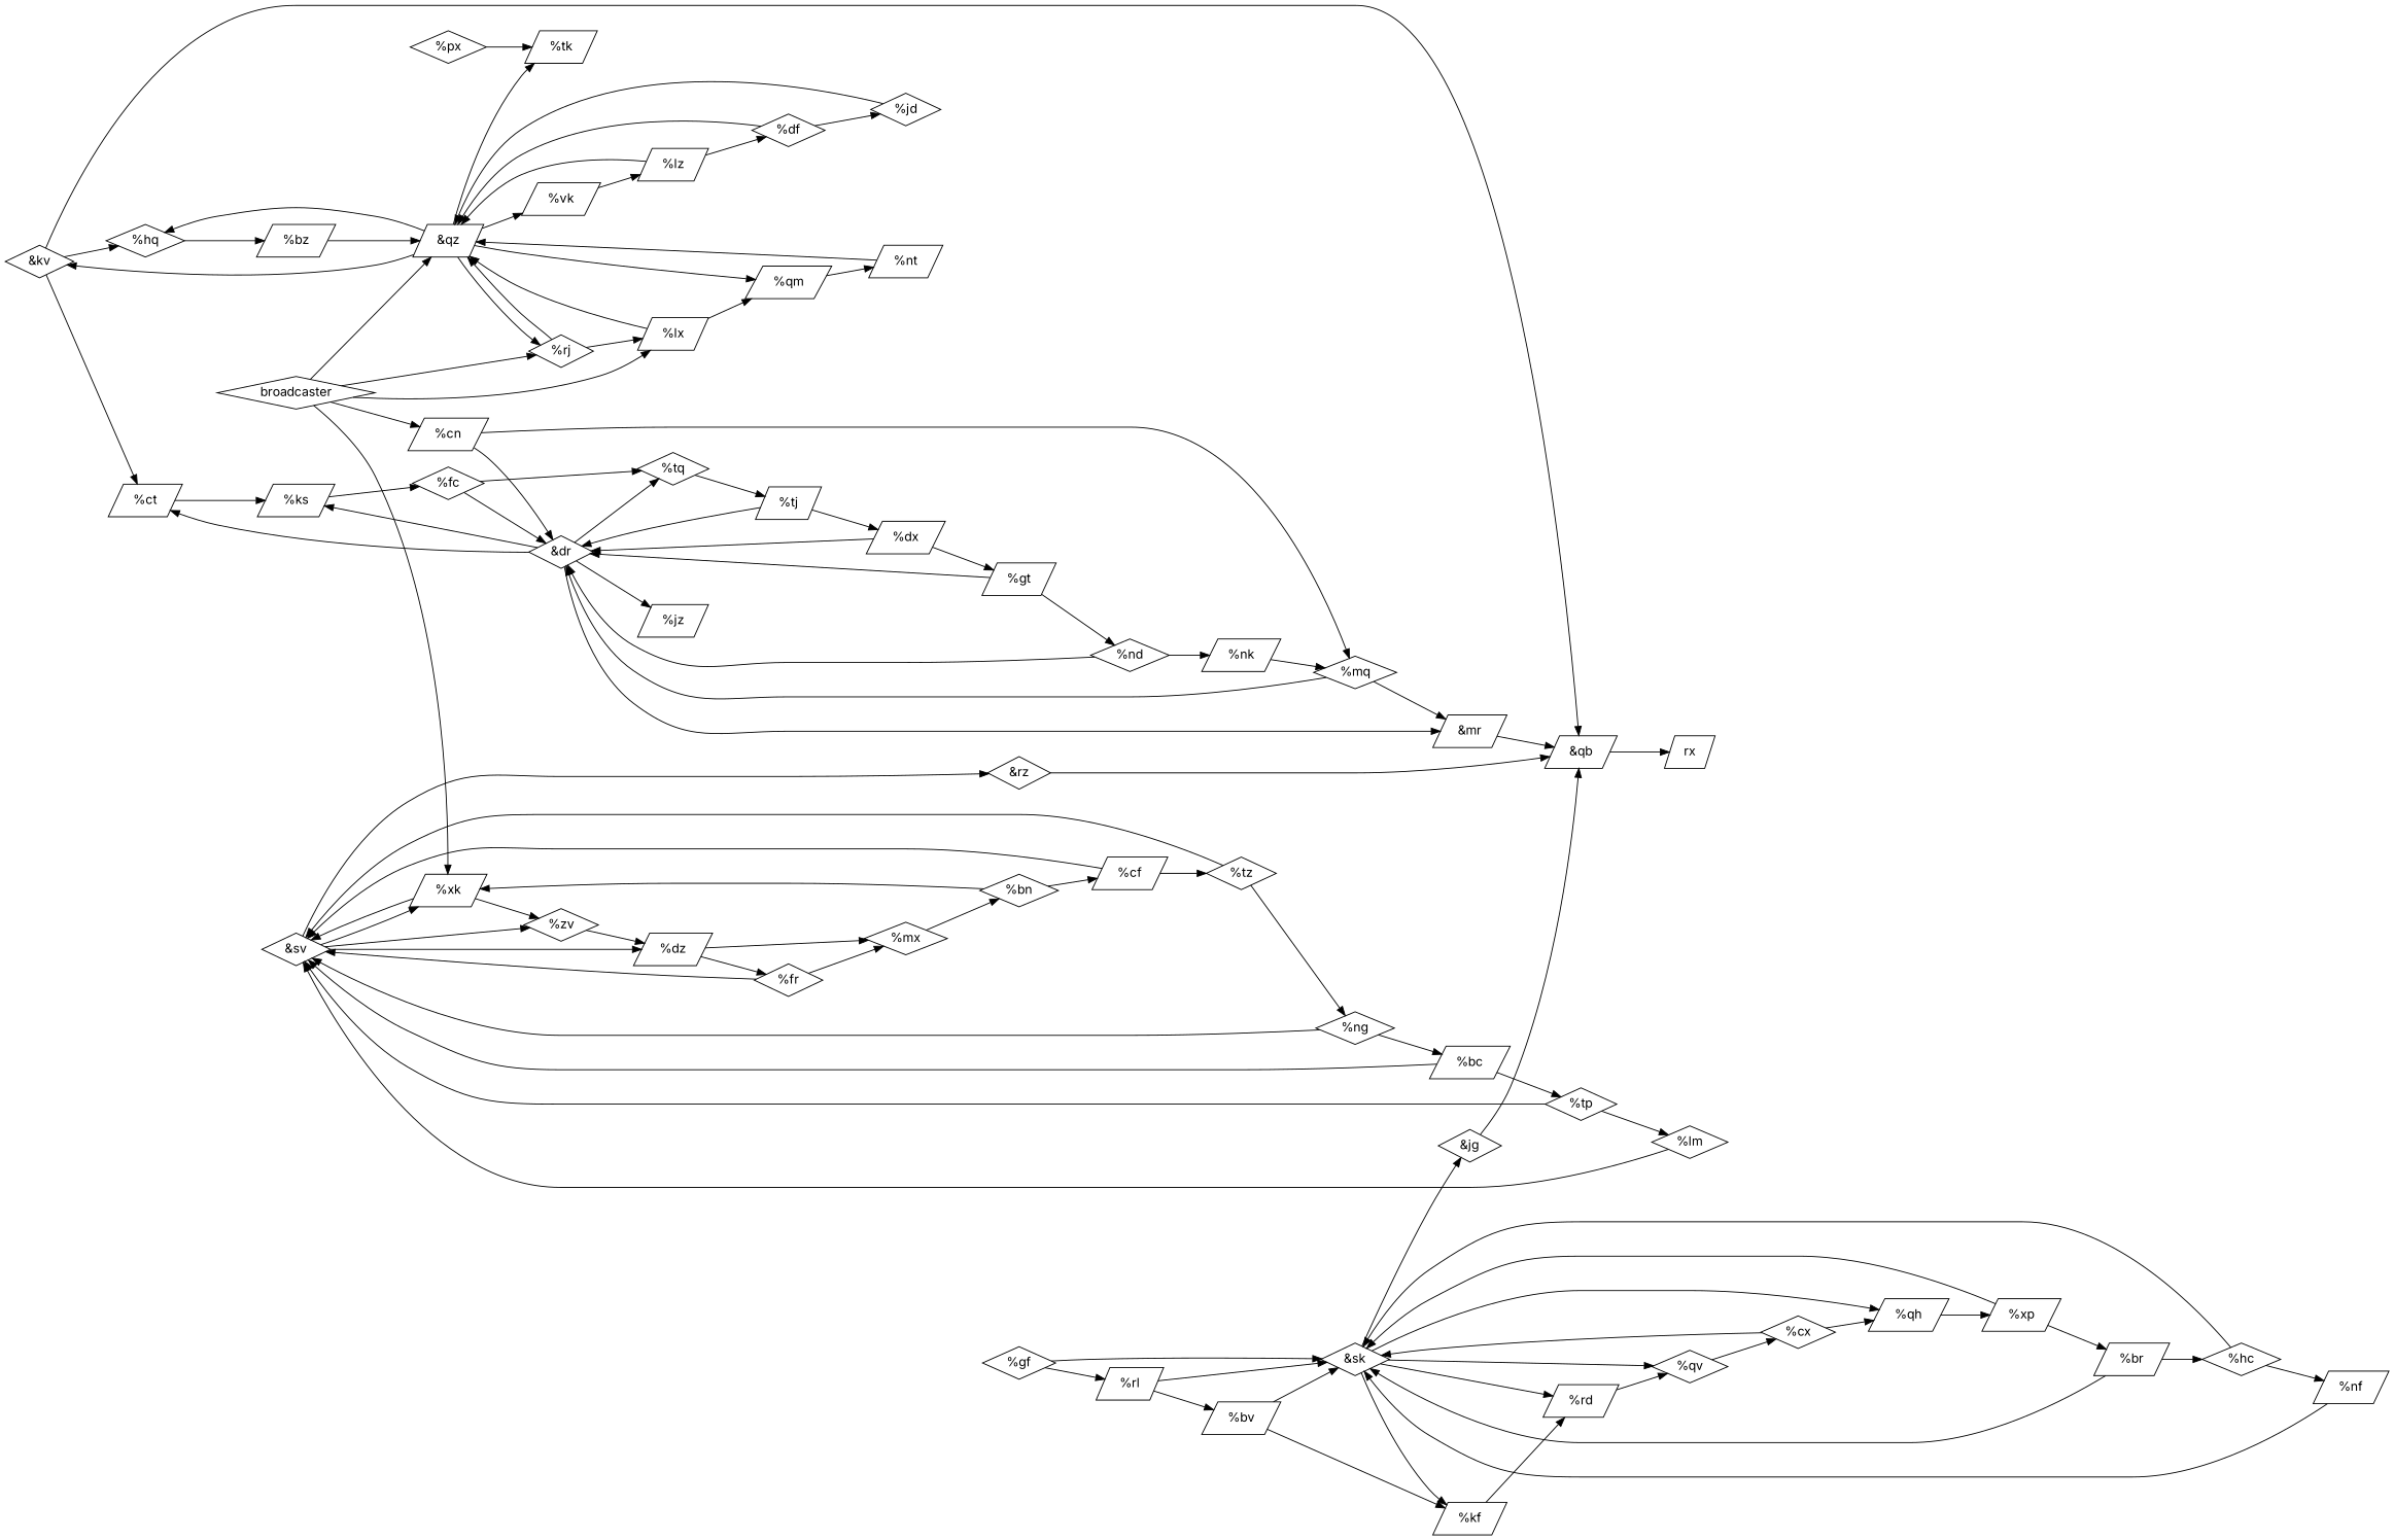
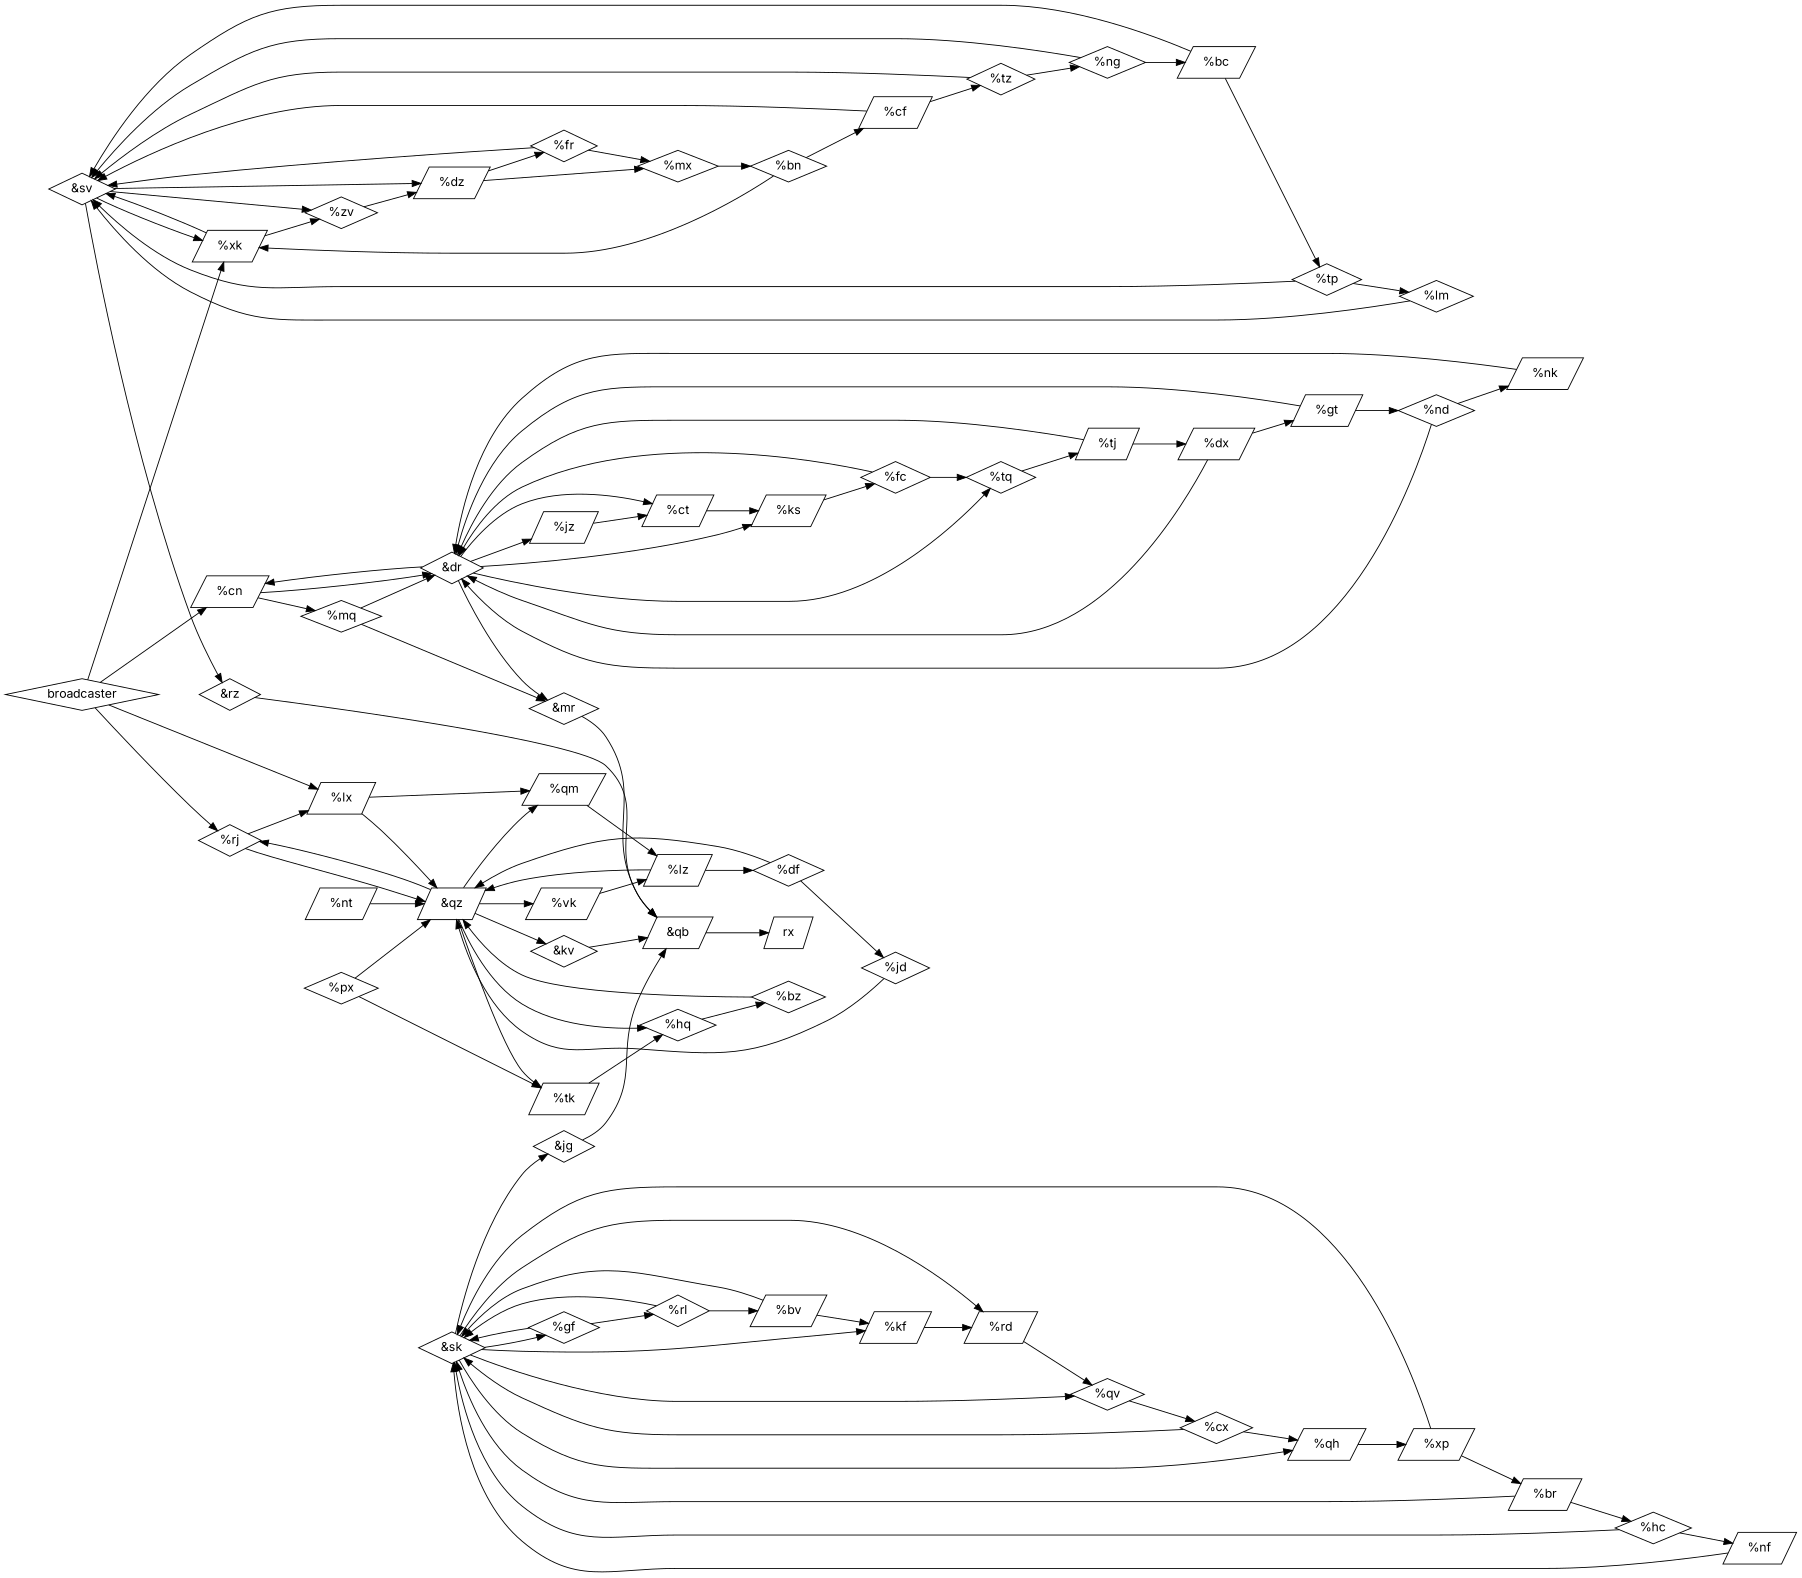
  digraph {
    fontname=Inter
    rankdir=LR
    node [fontname=Inter shape=parallelogram]
    edge [fontname=Inter]
    n1 [label="&kv" shape=diamond]
    n2 [label="&qb"]
    rx
    n4 [label="%px" shape=diamond]
    n5 [label="&qz"]
    n6 [label="%tk"]
    n7 [label="%rj" shape=diamond]
    n8 [label="%hq" shape=diamond]
    n9 [label="%vk"]
    n10 [label="%qm"]
    n11 [label="%lx"]
-   n12 [label="%bz"]
+   n12 [label="%bz" shape=diamond]
    n13 [label="%lz"]
    n14 [label="%nt"]
    n15 [label="%xk"]
    n16 [label="&sv" shape=diamond]
    n17 [label="%zv" shape=diamond]
    n18 [label="%dz"]
    n19 [label="&rz" shape=diamond]
    n20 [label="%mx" shape=diamond]
    n21 [label="%fr" shape=diamond]
    n22 [label="%bn" shape=diamond]
    n23 [label="%ks"]
    n24 [label="%fc" shape=diamond]
    n25 [label="&dr" shape=diamond]
    n26 [label="%tq" shape=diamond]
    n27 [label="%cn"]
    n28 [label="%ct"]
    n29 [label="%jz"]
-   n30 [label="&mr"]
+   n30 [label="&mr" shape=diamond]
    n31 [label="%tj"]
    n32 [label="%dx"]
    n33 [label="%gt"]
    n34 [label="%nd" shape=diamond]
    n35 [label="%nk"]
    n36 [label="%mq" shape=diamond]
    n37 [label="%df" shape=diamond]
    n38 [label="%jd" shape=diamond]
    broadcaster [shape=diamond]
    n40 [label="%gf" shape=diamond]
    n41 [label="&sk" shape=diamond]
-   n42 [label="%rl"]
+   n42 [label="%rl" shape=diamond]
    n43 [label="%qv" shape=diamond]
    n44 [label="%qh"]
    n45 [label="&jg" shape=diamond]
    n46 [label="%kf"]
    n47 [label="%rd"]
    n48 [label="%bv"]
    n49 [label="%cx" shape=diamond]
    n50 [label="%xp"]
    n51 [label="%cf"]
    n52 [label="%tz" shape=diamond]
    n53 [label="%ng" shape=diamond]
    n54 [label="%bc"]
    n55 [label="%tp" shape=diamond]
    n56 [label="%lm" shape=diamond]
    n57 [label="%br"]
    n58 [label="%hc" shape=diamond]
    n59 [label="%nf"]
    n1 -> n2
    n2 -> rx
-   broadcaster -> n5
+   n4 -> n5
    n4 -> n6
    n5 -> n1
    n5 -> n6
    n5 -> n7
    n5 -> n8
    n5 -> n9
    n5 -> n10
-   n1 -> n8
+   n6 -> n8
    n7 -> n5
    n7 -> n11
    n8 -> n12
    n9 -> n13
-   n10 -> n14
+   n10 -> n13
    n11 -> n5
    n11 -> n10
    n12 -> n5
    n13 -> n5
    n13 -> n37
    n14 -> n5
    n15 -> n16
    n15 -> n17
    n16 -> n15
    n16 -> n17
    n16 -> n18
    n16 -> n19
    n17 -> n18
    n18 -> n20
    n18 -> n21
    n19 -> n2
    n20 -> n22
    n21 -> n16
    n21 -> n20
    n22 -> n15
    n22 -> n51
    n23 -> n24
    n24 -> n25
    n24 -> n26
    n25 -> n23
    n25 -> n26
+   n25 -> n27
    n25 -> n28
    n25 -> n29
    n25 -> n30
    n26 -> n31
    n27 -> n25
    n27 -> n36
    n28 -> n23
-   n1 -> n28
+   n29 -> n28
    n30 -> n2
    n31 -> n25
    n31 -> n32
    n32 -> n25
    n32 -> n33
    n33 -> n25
    n33 -> n34
    n34 -> n25
    n34 -> n35
-   n35 -> n36
+   n35 -> n25
    n36 -> n25
    n36 -> n30
    n37 -> n5
    n37 -> n38
    n38 -> n5
    broadcaster -> n7
    broadcaster -> n11
    broadcaster -> n15
    broadcaster -> n27
    n40 -> n41
    n40 -> n42
+   n41 -> n40
    n41 -> n43
    n41 -> n44
    n41 -> n45
    n41 -> n46
    n41 -> n47
    n42 -> n41
    n42 -> n48
    n43 -> n49
    n44 -> n50
    n45 -> n2
    n46 -> n47
    n47 -> n43
    n48 -> n41
    n48 -> n46
    n49 -> n41
    n49 -> n44
    n50 -> n41
    n50 -> n57
    n51 -> n16
    n51 -> n52
    n52 -> n16
    n52 -> n53
    n53 -> n16
    n53 -> n54
    n54 -> n16
    n54 -> n55
    n55 -> n16
    n55 -> n56
    n56 -> n16
    n57 -> n41
    n57 -> n58
    n58 -> n41
    n58 -> n59
    n59 -> n41
  }
